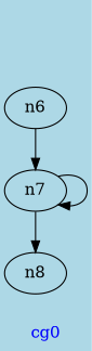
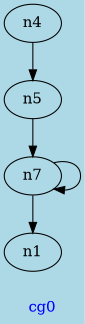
  digraph {
    bgcolor=lightblue
    fontcolor=blue
    label=cg0
    n0 [label=n7]
-   n1 [label=n8]
-   n5 [label=n6]
+   n1
+   n4
+   n5
    n0 -> n0
    n0 -> n1
+   n4 -> n5
    n5 -> n0
  }
